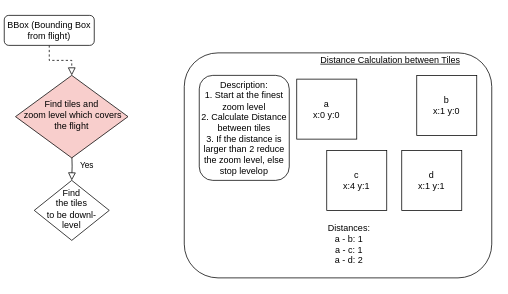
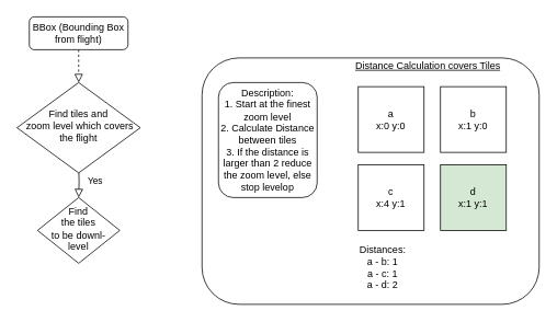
  <mxCell id="0" />
  <mxCell id="1" parent="0" />
  <mxCell id="2" value="" style="rounded=1;whiteSpace=wrap;html=1;fillColor=none;" vertex="1" parent="1"><mxGeometry x="245" y="70" width="410" height="300" as="geometry" /></mxCell>
  <mxCell id="3" value="" style="rounded=0;html=1;jettySize=auto;orthogonalLoop=1;fontSize=11;endArrow=block;endFill=0;endSize=8;strokeWidth=1;shadow=0;labelBackgroundColor=none;edgeStyle=orthogonalEdgeStyle;dashed=1;" parent="1" source="4" target="6" edge="1"><mxGeometry relative="1" as="geometry" /></mxCell>
- <mxCell id="4" value="BBox (Bounding Box from flight)" style="rounded=1;whiteSpace=wrap;html=1;fontSize=12;glass=0;strokeWidth=1;shadow=0;" parent="1" vertex="1"><mxGeometry x="5" y="20" width="120" height="40" as="geometry" /></mxCell>
+ <mxCell id="4" value="BBox (Bounding Box from flight)" style="rounded=1;whiteSpace=wrap;html=1;fontSize=12;glass=0;strokeWidth=1;shadow=0;" parent="1" vertex="1"><mxGeometry x="35" y="20" width="120" height="40" as="geometry" /></mxCell>
  <mxCell id="5" value="Yes" style="rounded=0;html=1;jettySize=auto;orthogonalLoop=1;fontSize=11;endArrow=block;endFill=0;endSize=8;strokeWidth=1;shadow=0;labelBackgroundColor=none;edgeStyle=orthogonalEdgeStyle;" parent="1" target="7" edge="1"><mxGeometry y="20" relative="1" as="geometry"><mxPoint as="offset" /><mxPoint x="95" y="200" as="sourcePoint" /></mxGeometry></mxCell>
- <mxCell id="6" value="Find tiles and&lt;br&gt;&amp;nbsp;zoom level which covers the flight" style="rhombus;whiteSpace=wrap;html=1;shadow=0;fontFamily=Helvetica;fontSize=12;align=center;strokeWidth=1;spacing=6;spacingTop=-4;fillColor=#f8cecc;" parent="1" vertex="1"><mxGeometry x="20" y="100" width="150" height="110" as="geometry" /></mxCell>
+ <mxCell id="6" value="Find tiles and&lt;br&gt;&amp;nbsp;zoom level which covers the flight" style="rhombus;whiteSpace=wrap;html=1;shadow=0;fontFamily=Helvetica;fontSize=12;align=center;strokeWidth=1;spacing=6;spacingTop=-4;" parent="1" vertex="1"><mxGeometry x="20" y="100" width="150" height="110" as="geometry" /></mxCell>
  <mxCell id="7" value="Find &lt;br&gt;the tiles &lt;br&gt;to be downl-level" style="rhombus;whiteSpace=wrap;html=1;shadow=0;fontFamily=Helvetica;fontSize=12;align=center;strokeWidth=1;spacing=6;spacingTop=-4;" parent="1" vertex="1"><mxGeometry x="45" y="240" width="100" height="80" as="geometry" /></mxCell>
  <mxCell id="8" value="Description:&lt;br&gt;1. Start at the finest zoom level&lt;br&gt;2. Calculate Distance between tiles&lt;br&gt;3. If the distance is larger than 2 reduce the zoom level, else stop levelop" style="rounded=1;whiteSpace=wrap;html=1;" vertex="1" parent="1"><mxGeometry x="265" y="100" width="120" height="140" as="geometry" /></mxCell>
- <mxCell id="9" value="Distance Calculation between Tiles" style="text;html=1;strokeColor=none;fillColor=none;align=center;verticalAlign=middle;whiteSpace=wrap;rounded=0;fontStyle=4" vertex="1" parent="1"><mxGeometry x="425" y="70" width="190" height="20" as="geometry" /></mxCell>
- <mxCell id="10" value="a&lt;br&gt;x:0 y:0" style="whiteSpace=wrap;html=1;aspect=fixed;" vertex="1" parent="1"><mxGeometry x="395" y="105" width="80" height="80" as="geometry" /></mxCell>
+ <mxCell id="9" value="Distance Calculation covers Tiles" style="text;html=1;strokeColor=none;fillColor=none;align=center;verticalAlign=middle;whiteSpace=wrap;rounded=0;fontStyle=4" vertex="1" parent="1"><mxGeometry x="425" y="70" width="190" height="20" as="geometry" /></mxCell>
+ <mxCell id="10" value="a&lt;br&gt;x:0 y:0" style="whiteSpace=wrap;html=1;aspect=fixed;" vertex="1" parent="1"><mxGeometry x="435" y="105" width="80" height="80" as="geometry" /></mxCell>
  <mxCell id="11" value="c&lt;br&gt;x:4 y:1" style="whiteSpace=wrap;html=1;aspect=fixed;" vertex="1" parent="1"><mxGeometry x="435" y="200" width="80" height="80" as="geometry" /></mxCell>
- <mxCell id="12" value="d&lt;br&gt;x:1 y:1" style="whiteSpace=wrap;html=1;aspect=fixed;" vertex="1" parent="1"><mxGeometry x="535" y="200" width="80" height="80" as="geometry" /></mxCell>
- <mxCell id="13" value="b&lt;br&gt;x:1 y:0" style="whiteSpace=wrap;html=1;aspect=fixed;" vertex="1" parent="1"><mxGeometry x="555" y="100" width="80" height="80" as="geometry" /></mxCell>
+ <mxCell id="12" value="d&lt;br&gt;x:1 y:1" style="whiteSpace=wrap;html=1;aspect=fixed;fillColor=#d5e8d4;" vertex="1" parent="1"><mxGeometry x="535" y="200" width="80" height="80" as="geometry" /></mxCell>
+ <mxCell id="13" value="b&lt;br&gt;x:1 y:0" style="whiteSpace=wrap;html=1;aspect=fixed;" vertex="1" parent="1"><mxGeometry x="535" y="105" width="80" height="80" as="geometry" /></mxCell>
  <mxCell id="14" value="Distances:&lt;br&gt;a - b: 1&lt;br&gt;a - c: 1&lt;br&gt;a - d: 2" style="text;html=1;strokeColor=none;fillColor=none;align=center;verticalAlign=middle;whiteSpace=wrap;rounded=0;" vertex="1" parent="1"><mxGeometry x="425" y="280" width="80" height="90" as="geometry" /></mxCell>
